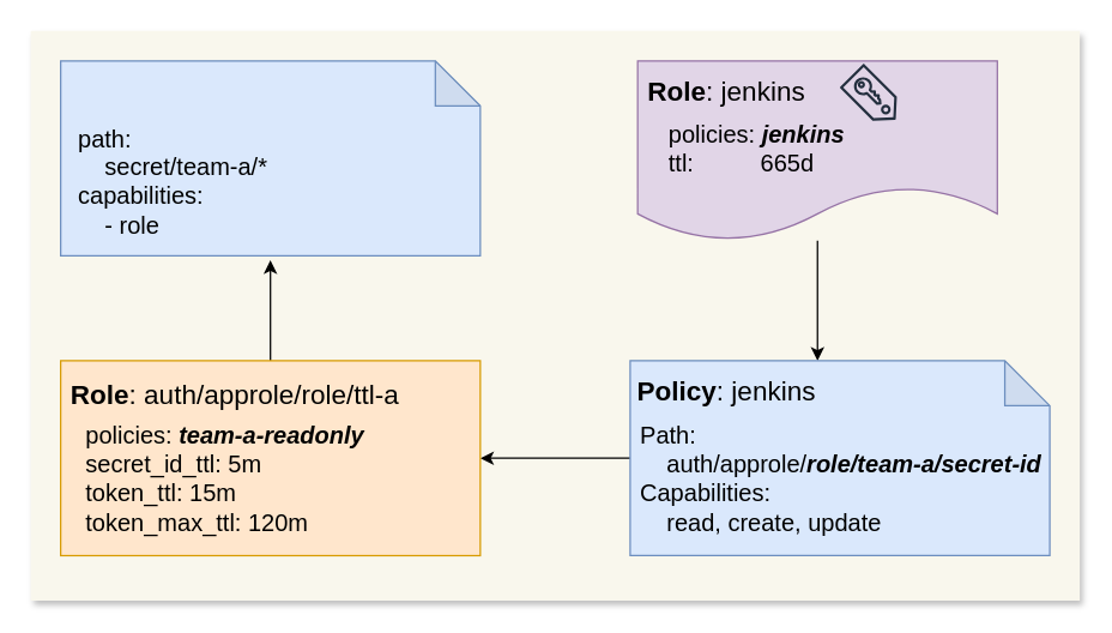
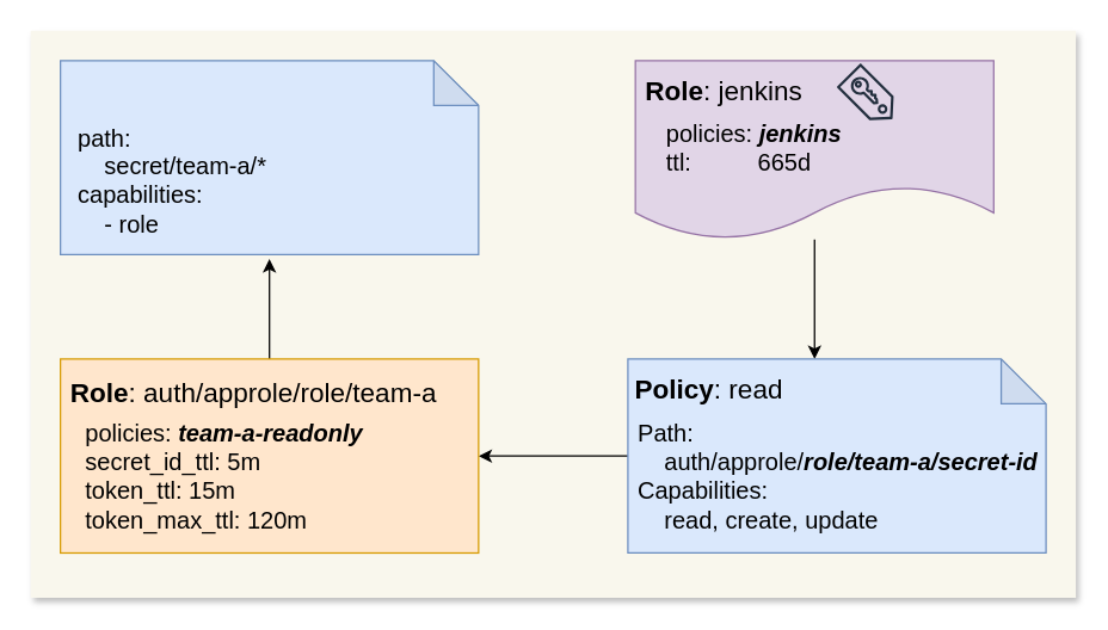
  <mxCell id="0" />
  <mxCell id="1" parent="0" />
  <mxCell id="2" value="" style="rounded=0;whiteSpace=wrap;html=1;align=left;fillColor=#f9f7ed;strokeColor=none;shadow=1;" vertex="1" parent="1"><mxGeometry x="20" y="20" width="700" height="380" as="geometry" /></mxCell>
  <mxCell id="3" style="edgeStyle=orthogonalEdgeStyle;rounded=0;orthogonalLoop=1;jettySize=auto;html=1;entryX=0;entryY=0;entryDx=125;entryDy=0;entryPerimeter=0;" edge="1" parent="1" source="4" target="8"><mxGeometry relative="1" as="geometry" /></mxCell>
  <mxCell id="4" value="" style="shape=document;whiteSpace=wrap;html=1;boundedLbl=1;fillColor=#e1d5e7;align=left;strokeColor=#9673a6;" vertex="1" parent="1"><mxGeometry x="425" y="40" width="240" height="120" as="geometry" /></mxCell>
  <mxCell id="5" value="" style="shape=note;whiteSpace=wrap;html=1;backgroundOutline=1;darkOpacity=0.05;fillColor=#dae8fc;strokeColor=#6c8ebf;" vertex="1" parent="1"><mxGeometry x="40" y="40" width="280" height="130" as="geometry" /></mxCell>
  <mxCell id="6" value="&lt;div style=&quot;text-align: left ; font-size: 16px&quot;&gt;&lt;span style=&quot;font-size: 16px&quot;&gt;path:&lt;/span&gt;&lt;/div&gt;&lt;div style=&quot;text-align: left ; font-size: 16px&quot;&gt;&lt;span&gt;&amp;nbsp; &amp;nbsp; secret/team-a/&lt;/span&gt;&lt;span&gt;*&lt;/span&gt;&lt;/div&gt;&lt;div style=&quot;text-align: left&quot;&gt;&lt;span style=&quot;font-size: 16px&quot;&gt;capabilities:&lt;/span&gt;&lt;/div&gt;&lt;div style=&quot;text-align: left&quot;&gt;&lt;span style=&quot;font-size: 16px&quot;&gt;&amp;nbsp; &amp;nbsp; - role&lt;/span&gt;&lt;/div&gt;" style="text;html=1;strokeColor=none;fillColor=none;align=left;verticalAlign=top;whiteSpace=wrap;rounded=0;" vertex="1" parent="1"><mxGeometry x="50" y="76" width="190" height="94" as="geometry" /></mxCell>
  <mxCell id="7" style="edgeStyle=orthogonalEdgeStyle;rounded=0;orthogonalLoop=1;jettySize=auto;html=1;entryX=1;entryY=0.5;entryDx=0;entryDy=0;" edge="1" parent="1" source="8" target="12"><mxGeometry relative="1" as="geometry" /></mxCell>
  <mxCell id="8" value="" style="shape=note;whiteSpace=wrap;html=1;backgroundOutline=1;darkOpacity=0.05;fillColor=#dae8fc;strokeColor=#6c8ebf;" vertex="1" parent="1"><mxGeometry x="420" y="240" width="280" height="130" as="geometry" /></mxCell>
- <mxCell id="9" value="&lt;div style=&quot;text-align: center ; font-size: 18px&quot;&gt;&lt;font style=&quot;font-size: 18px&quot;&gt;&lt;b&gt;Policy&lt;/b&gt;: jenkins&lt;/font&gt;&lt;/div&gt;" style="text;html=1;strokeColor=none;fillColor=none;align=left;verticalAlign=middle;whiteSpace=wrap;rounded=0;spacing=5;" vertex="1" parent="1"><mxGeometry x="420" y="246" width="200" height="30" as="geometry" /></mxCell>
+ <mxCell id="9" value="&lt;div style=&quot;text-align: center ; font-size: 18px&quot;&gt;&lt;font style=&quot;font-size: 18px&quot;&gt;&lt;b&gt;Policy&lt;/b&gt;: read&lt;/font&gt;&lt;/div&gt;" style="text;html=1;strokeColor=none;fillColor=none;align=left;verticalAlign=middle;whiteSpace=wrap;rounded=0;spacing=5;" vertex="1" parent="1"><mxGeometry x="420" y="246" width="200" height="30" as="geometry" /></mxCell>
  <mxCell id="10" value="&lt;div style=&quot;text-align: left ; font-size: 16px&quot;&gt;&lt;span style=&quot;font-size: 16px&quot;&gt;Path:&lt;/span&gt;&lt;/div&gt;&lt;div style=&quot;text-align: left ; font-size: 16px&quot;&gt;&amp;nbsp; &amp;nbsp;&amp;nbsp;auth/approle/&lt;b&gt;&lt;i&gt;role/team-a/secret-id&lt;/i&gt;&lt;/b&gt;&lt;/div&gt;&lt;div style=&quot;text-align: left&quot;&gt;&lt;span style=&quot;font-size: 16px&quot;&gt;Capabilities:&lt;/span&gt;&lt;/div&gt;&lt;div style=&quot;text-align: left&quot;&gt;&lt;span&gt;&lt;font style=&quot;font-size: 16px&quot;&gt;&amp;nbsp; &amp;nbsp; read, create, update&lt;/font&gt;&lt;/span&gt;&lt;br&gt;&lt;/div&gt;" style="text;html=1;strokeColor=none;fillColor=none;align=left;verticalAlign=top;whiteSpace=wrap;rounded=0;" vertex="1" parent="1"><mxGeometry x="425" y="274" width="270" height="94" as="geometry" /></mxCell>
  <mxCell id="11" style="edgeStyle=orthogonalEdgeStyle;rounded=0;orthogonalLoop=1;jettySize=auto;html=1;entryX=0.684;entryY=1.032;entryDx=0;entryDy=0;entryPerimeter=0;" edge="1" parent="1" source="12" target="6"><mxGeometry relative="1" as="geometry" /></mxCell>
  <mxCell id="12" value="" style="whiteSpace=wrap;html=1;fillColor=#ffe6cc;align=left;strokeColor=#d79b00;" vertex="1" parent="1"><mxGeometry x="40" y="240" width="280" height="130" as="geometry" /></mxCell>
- <mxCell id="13" value="&lt;div style=&quot;text-align: center ; font-size: 18px&quot;&gt;&lt;font style=&quot;font-size: 18px&quot;&gt;&lt;b&gt;Role&lt;/b&gt;:&amp;nbsp;&lt;span&gt;auth/approle/role/&lt;/span&gt;ttl-a&lt;/font&gt;&lt;/div&gt;" style="text;html=1;strokeColor=none;fillColor=none;align=left;verticalAlign=top;whiteSpace=wrap;rounded=0;" vertex="1" parent="1"><mxGeometry x="45" y="246" width="255" height="30" as="geometry" /></mxCell>
+ <mxCell id="13" value="&lt;div style=&quot;text-align: center ; font-size: 18px&quot;&gt;&lt;font style=&quot;font-size: 18px&quot;&gt;&lt;b&gt;Role&lt;/b&gt;:&amp;nbsp;&lt;span&gt;auth/approle/role/&lt;/span&gt;team-a&lt;/font&gt;&lt;/div&gt;" style="text;html=1;strokeColor=none;fillColor=none;align=left;verticalAlign=top;whiteSpace=wrap;rounded=0;" vertex="1" parent="1"><mxGeometry x="45" y="246" width="255" height="30" as="geometry" /></mxCell>
  <mxCell id="14" value="&lt;div style=&quot;text-align: left ; font-size: 16px&quot;&gt;policies: &lt;i&gt;&lt;b&gt;team-a-readonly&lt;/b&gt;&lt;/i&gt;&lt;span&gt;&lt;br&gt;&lt;/span&gt;&lt;/div&gt;&lt;div style=&quot;text-align: left ; font-size: 16px&quot;&gt;&lt;span&gt;secret_id_ttl: 5m&lt;/span&gt;&lt;/div&gt;&lt;div style=&quot;text-align: left ; font-size: 16px&quot;&gt;&lt;span&gt;token_ttl: 15m&lt;/span&gt;&lt;/div&gt;&lt;div style=&quot;text-align: left ; font-size: 16px&quot;&gt;&lt;span&gt;token_max_ttl: 120m&lt;/span&gt;&lt;/div&gt;" style="text;html=1;strokeColor=none;fillColor=none;align=left;verticalAlign=top;whiteSpace=wrap;rounded=0;" vertex="1" parent="1"><mxGeometry x="55" y="274" width="207" height="94" as="geometry" /></mxCell>
  <mxCell id="15" value="" style="outlineConnect=0;fontColor=#232F3E;gradientColor=none;fillColor=#232F3E;strokeColor=none;dashed=0;verticalLabelPosition=bottom;verticalAlign=top;align=center;html=1;fontSize=12;fontStyle=0;aspect=fixed;shape=mxgraph.aws4.saml_token;rotation=90;" vertex="1" parent="1"><mxGeometry x="560" y="42" width="38" height="38" as="geometry" /></mxCell>
  <mxCell id="16" value="&lt;div style=&quot;text-align: center ; font-size: 18px&quot;&gt;&lt;font style=&quot;font-size: 18px&quot;&gt;&lt;b&gt;Role&lt;/b&gt;: jenkins&lt;/font&gt;&lt;/div&gt;" style="text;html=1;strokeColor=none;fillColor=none;align=left;verticalAlign=middle;whiteSpace=wrap;rounded=0;spacing=5;" vertex="1" parent="1"><mxGeometry x="427" y="46" width="140" height="30" as="geometry" /></mxCell>
  <mxCell id="17" value="&lt;div style=&quot;text-align: left ; font-size: 16px&quot;&gt;policies: &lt;b&gt;&lt;i&gt;jenkins&lt;/i&gt;&lt;/b&gt;&lt;/div&gt;&lt;div style=&quot;text-align: left&quot;&gt;&lt;span style=&quot;font-size: 16px&quot;&gt;ttl: &amp;nbsp; &amp;nbsp; &amp;nbsp; &amp;nbsp; &amp;nbsp;665d&lt;/span&gt;&lt;/div&gt;" style="text;html=1;strokeColor=none;fillColor=none;align=left;verticalAlign=top;whiteSpace=wrap;rounded=0;" vertex="1" parent="1"><mxGeometry x="444" y="73" width="125" height="50" as="geometry" /></mxCell>
